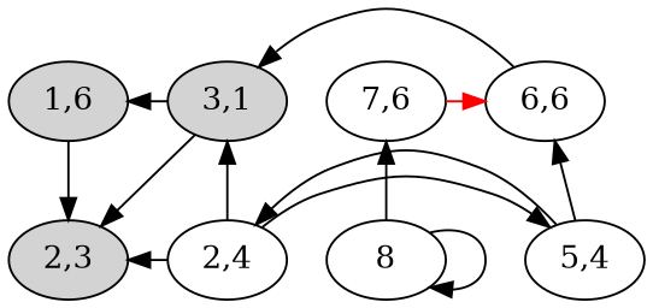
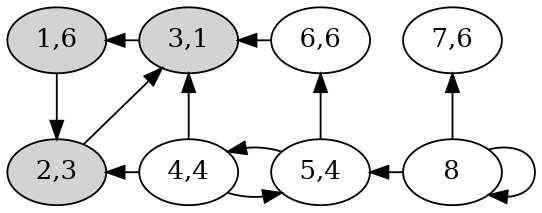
  digraph {
    n1 [label="1,6" style=filled]
    n2 [label="3,1" style=filled]
    n3 [label="6,6"]
    n4 [label="7,6"]
    n5 [label="2,3" style=filled]
-   n6 [label="2,4"]
+   n6 [label="4,4"]
    n7 [label="5,4"]
    8
    subgraph sub_1 {
      rank=same
      n1
      n2
      n3
      n4
    }
    subgraph sub_2 {
      rank=same
      n5
      n6
      n7
      8
    }
    n1 -> n2 [dir=back]
    n1 -> n5
    n2 -> n3 [dir=back]
-   n4 -> n3 [color=red]
-   n2 -> n5
+   n5 -> n2
    n5 -> n6 [dir=back]
    n6 -> n2
    n6 -> n7
    n7 -> n3
    n7 -> n6
+   n7 -> 8 [dir=back]
    8 -> n4
    8 -> 8
  }
